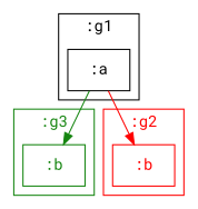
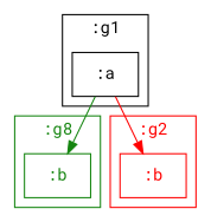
  digraph {
    fontname="Roboto Mono"
    node [shape=rectangle fontname="Roboto Mono"]
    edge [fontname="Roboto Mono"]
    n1 [color="#158510" fontcolor="#158510" label=":b"]
    n2 [label=":a"]
    n3 [color="#ff0000" fontcolor="#ff0000" label=":b"]
    subgraph cluster_1 {
      color="#158510"
      fontcolor="#158510"
-     label=":g3"
+     label=":g8"
      shape=rectangle
      n1
    }
    subgraph cluster_2 {
      label=":g1"
      shape=rectangle
      n2
    }
    subgraph cluster_3 {
      color="#ff0000"
      fontcolor="#ff0000"
      label=":g2"
      shape=rectangle
      n3
    }
    n2 -> n1 [color="#158510"]
    n2 -> n3 [color="#ff0000"]
  }
